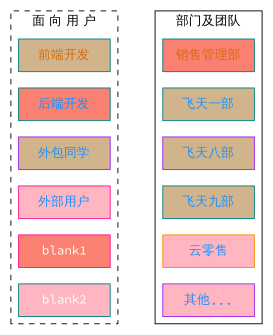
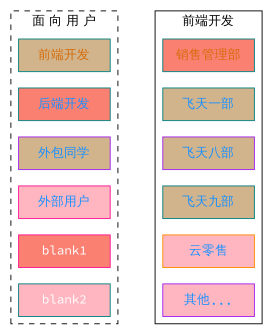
  digraph {
    nodesep=0.8
    ranksep=0.25
    fontname="Source Code Pro"
    node [color=teal fillcolor=tan fontcolor="#1890ff" shape=box style=filled fontname="Source Code Pro"]
    edge [style=invis fontname="Source Code Pro"]
    n1 [fontcolor="#d46b08" label="前端开发" width=1.4]
    n2 [fillcolor=salmon label="后端开发" width=1.4]
    n3 [color=purple label="外包同学" width=1.4]
    n4 [color=deeppink fillcolor=lightpink label="外部用户" width=1.4]
    blank1 [color=deeppink fillcolor=salmon fontcolor="#FFFFFF" width=1.4]
    blank2 [fillcolor=lightpink fontcolor="#FFFFFF" width=1.4]
    n7 [fillcolor=salmon fontcolor="#d46b08" label="销售管理部" width=1.4]
    n8 [label="飞天一部" width=1.4]
    n9 [color=purple label="飞天八部" width=1.4]
    n10 [label="飞天九部" width=1.4]
    n11 [color=darkorange fillcolor=lightpink label="云零售" width=1.4]
    n12 [color=purple fillcolor=lightpink label="其他..." width=1.4]
    subgraph cluster_1 {
      label="面 向 用 户"
      style=dashed
      n1
      n2
      n3
      n4
      blank1
      blank2
    }
    subgraph cluster_2 {
-     label="部门及团队"
+     label="前端开发"
      n7
      n8
      n9
      n10
      n11
      n12
    }
    n1 -> n2
    n2 -> n3
    n3 -> n4
    n4 -> blank1
    blank1 -> blank2
    n7 -> n8
    n8 -> n9
    n9 -> n10
    n10 -> n11
    n11 -> n12
  }
